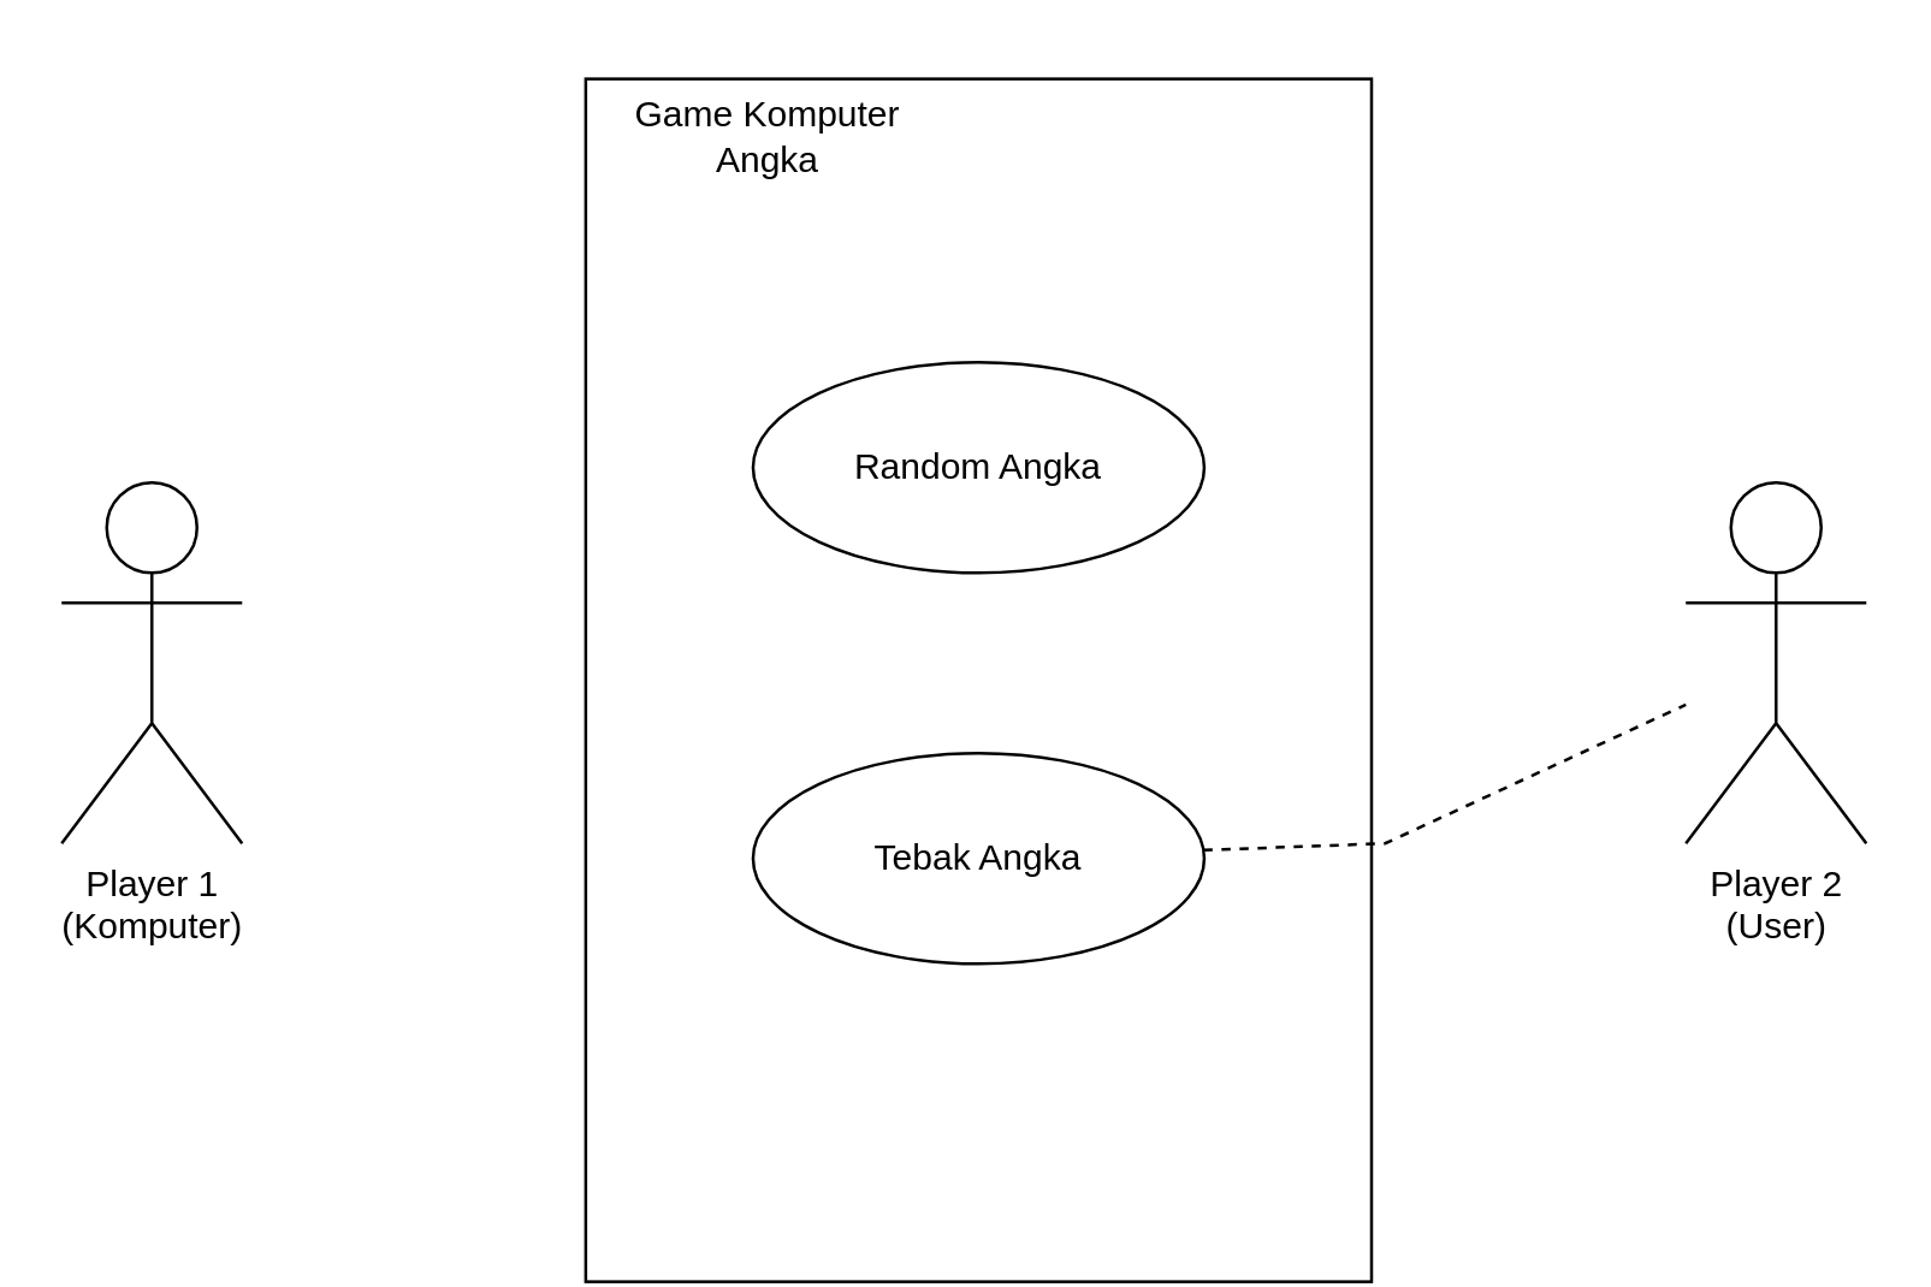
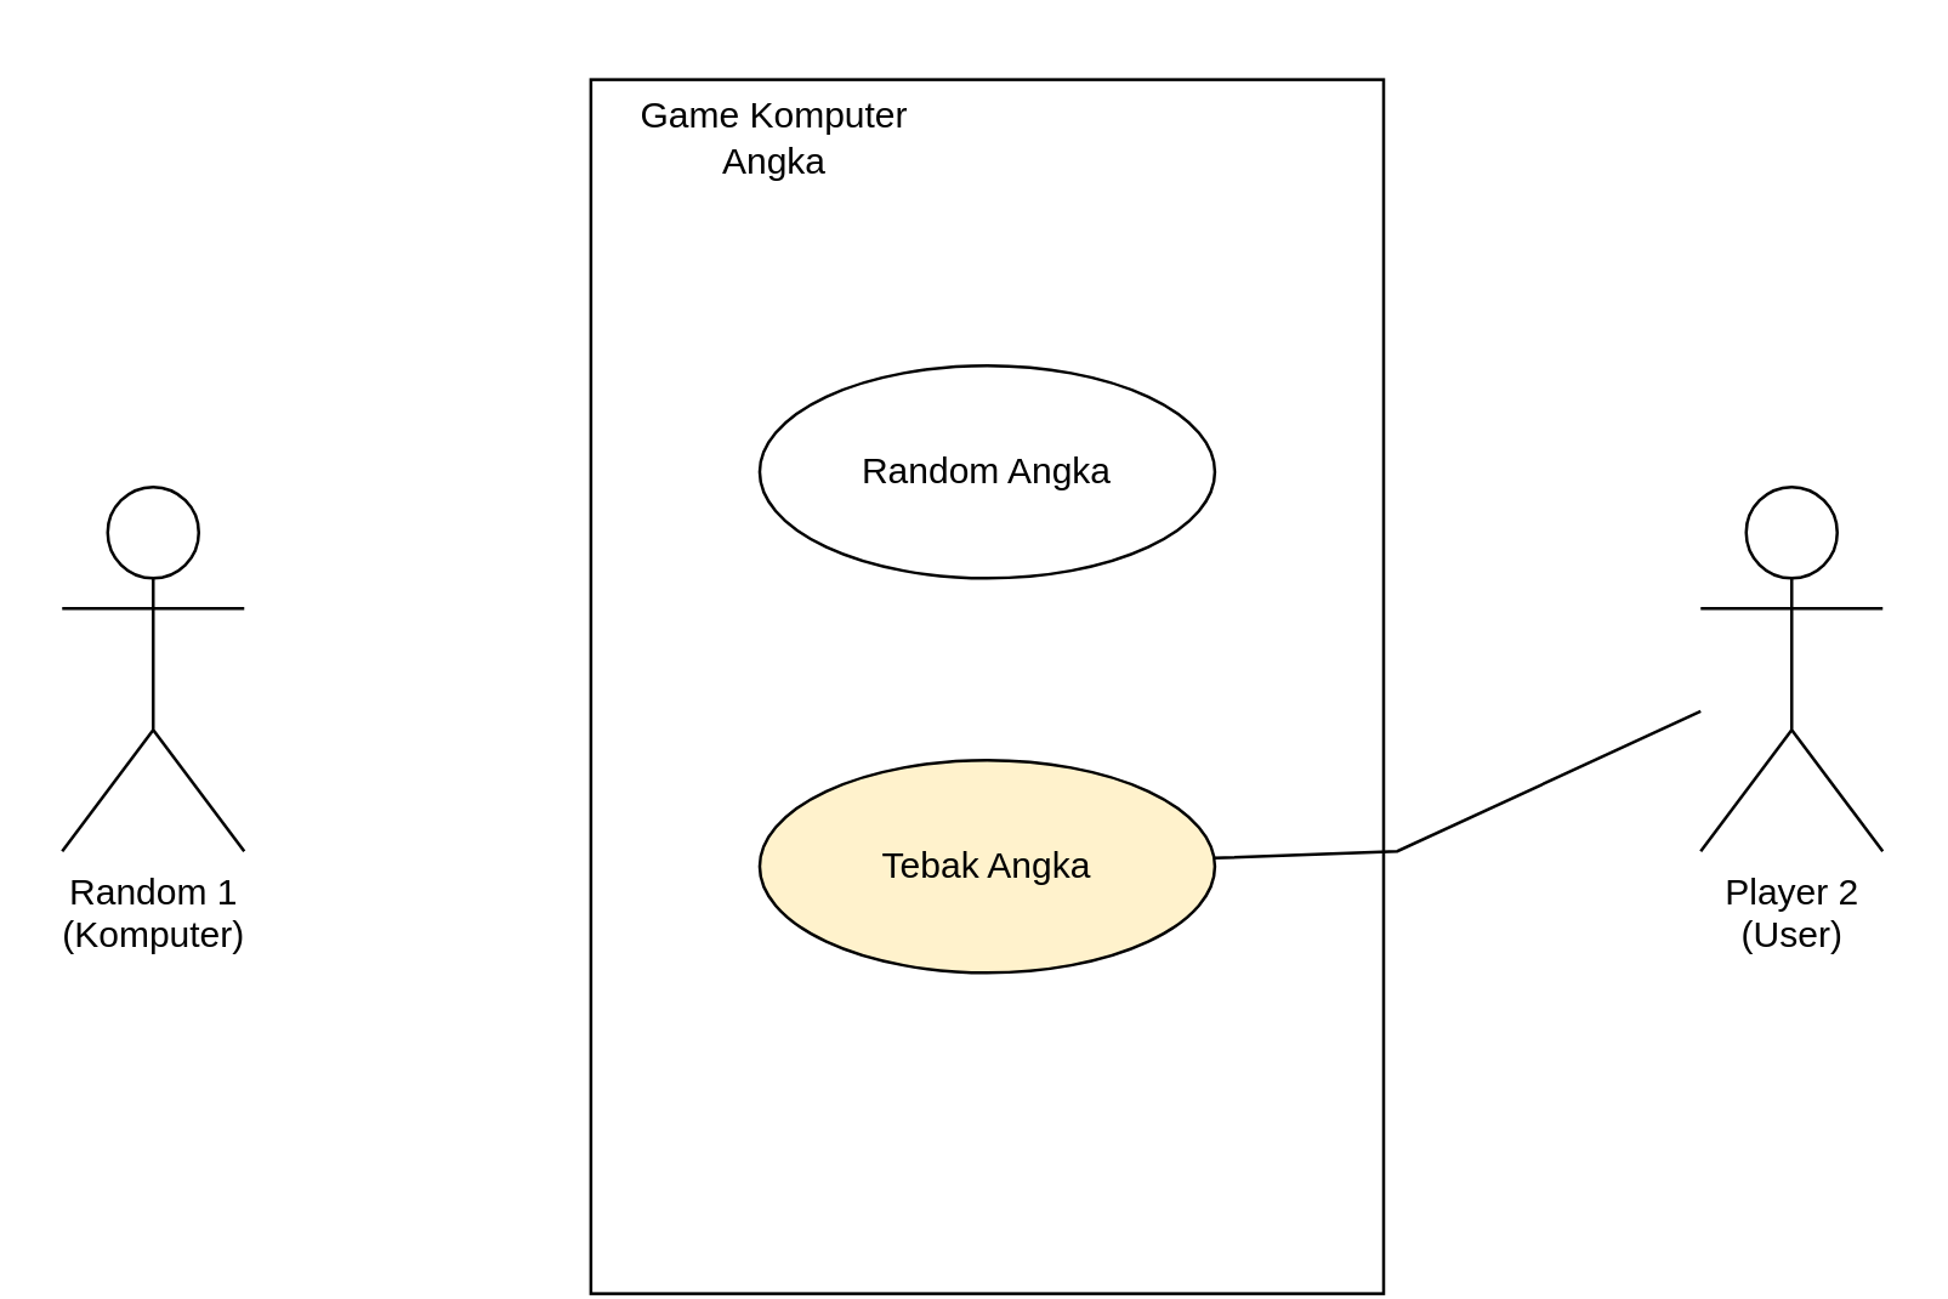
  <mxCell id="0" />
  <mxCell id="1" parent="0" />
  <mxCell id="2" value="" style="rounded=0;whiteSpace=wrap;html=1;rotation=90;" vertex="1" parent="1"><mxGeometry x="124.88" y="95.13" width="400" height="261.25" as="geometry" /></mxCell>
- <mxCell id="3" value="Player 1&lt;br&gt;(Komputer)" style="shape=umlActor;verticalLabelPosition=bottom;verticalAlign=top;html=1;outlineConnect=0;" vertex="1" parent="1"><mxGeometry x="20" y="160" width="60" height="120" as="geometry" /></mxCell>
+ <mxCell id="3" value="Random 1&lt;br&gt;(Komputer)" style="shape=umlActor;verticalLabelPosition=bottom;verticalAlign=top;html=1;outlineConnect=0;" vertex="1" parent="1"><mxGeometry x="20" y="160" width="60" height="120" as="geometry" /></mxCell>
  <mxCell id="4" value="Player 2&lt;br&gt;(User)" style="shape=umlActor;verticalLabelPosition=bottom;verticalAlign=top;html=1;outlineConnect=0;" vertex="1" parent="1"><mxGeometry x="560" y="160" width="60" height="120" as="geometry" /></mxCell>
- <mxCell id="5" value="" style="endArrow=none;html=1;rounded=0;dashed=1;" edge="1" parent="1" source="8" target="4"><mxGeometry width="50" height="50" relative="1" as="geometry"><mxPoint x="460" y="226" as="sourcePoint" /><mxPoint x="550" y="210" as="targetPoint" /><Array as="points"><mxPoint x="460" y="280" /></Array></mxGeometry></mxCell>
+ <mxCell id="5" value="" style="endArrow=none;html=1;rounded=0;" edge="1" parent="1" source="8" target="4"><mxGeometry width="50" height="50" relative="1" as="geometry"><mxPoint x="460" y="226" as="sourcePoint" /><mxPoint x="550" y="210" as="targetPoint" /><Array as="points"><mxPoint x="460" y="280" /></Array></mxGeometry></mxCell>
  <mxCell id="6" value="Game Komputer Angka" style="text;html=1;strokeColor=none;fillColor=none;align=center;verticalAlign=middle;whiteSpace=wrap;rounded=0;" vertex="1" parent="1"><mxGeometry x="200" y="20" width="110" height="50" as="geometry" /></mxCell>
  <mxCell id="7" value="Random Angka" style="ellipse;whiteSpace=wrap;html=1;" vertex="1" parent="1"><mxGeometry x="249.88" y="120" width="150" height="70" as="geometry" /></mxCell>
- <mxCell id="8" value="Tebak Angka" style="ellipse;whiteSpace=wrap;html=1;" vertex="1" parent="1"><mxGeometry x="249.88" y="250" width="150" height="70" as="geometry" /></mxCell>
+ <mxCell id="8" value="Tebak Angka" style="ellipse;whiteSpace=wrap;html=1;fillColor=#fff2cc;" vertex="1" parent="1"><mxGeometry x="249.88" y="250" width="150" height="70" as="geometry" /></mxCell>
